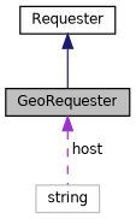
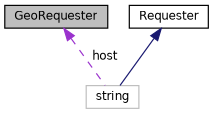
  digraph {
    node [color=black fillcolor=white fontname=Helvetica fontsize=10 shape=record style=filled]
    edge [dir=back fontname=Helvetica fontsize=10 labelfontname=Helvetica labelfontsize=10]
    n1 [fillcolor=grey75 fontcolor=black height=0.2 label=GeoRequester width=0.4]
    n2 [color=grey75 height=0.2 label=string width=0.4]
    n3 [height=0.2 label=Requester width=0.4]
    n1 -> n2 [color=darkorchid3 label=" host" style=dashed]
-   n3 -> n1 [color=midnightblue style=solid]
+   n3 -> n2 [color=midnightblue style=solid]
  }
